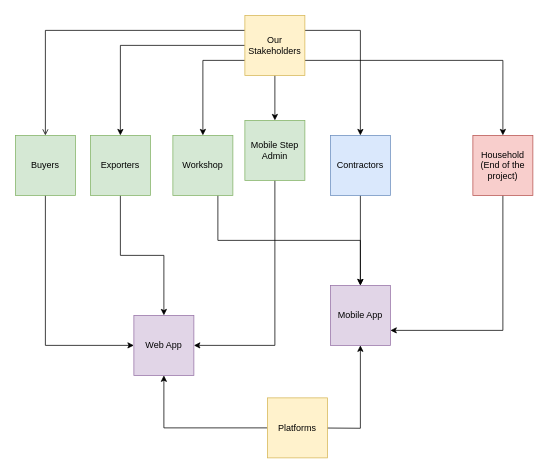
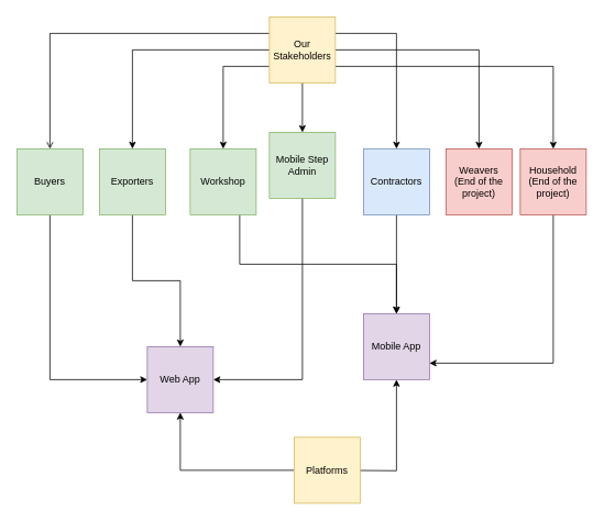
  <mxCell id="0" />
  <mxCell id="1" parent="0" />
  <mxCell id="2" style="edgeStyle=orthogonalEdgeStyle;rounded=0;orthogonalLoop=1;jettySize=auto;html=1;" edge="1" parent="1" source="9" target="13"><mxGeometry relative="1" as="geometry" /></mxCell>
  <mxCell id="3" style="edgeStyle=orthogonalEdgeStyle;rounded=0;orthogonalLoop=1;jettySize=auto;html=1;exitX=0;exitY=0.75;exitDx=0;exitDy=0;entryX=0.5;entryY=0;entryDx=0;entryDy=0;" edge="1" parent="1" source="9" target="15"><mxGeometry relative="1" as="geometry" /></mxCell>
  <mxCell id="4" style="edgeStyle=orthogonalEdgeStyle;rounded=0;orthogonalLoop=1;jettySize=auto;html=1;exitX=1;exitY=0.25;exitDx=0;exitDy=0;entryX=0.5;entryY=0;entryDx=0;entryDy=0;" edge="1" parent="1" source="9" target="20"><mxGeometry relative="1" as="geometry" /></mxCell>
+ <mxCell id="5" style="edgeStyle=orthogonalEdgeStyle;rounded=0;orthogonalLoop=1;jettySize=auto;html=1;exitX=1;exitY=0.5;exitDx=0;exitDy=0;entryX=0.5;entryY=0;entryDx=0;entryDy=0;" edge="1" parent="1" source="9" target="16"><mxGeometry relative="1" as="geometry" /></mxCell>
  <mxCell id="6" style="edgeStyle=orthogonalEdgeStyle;rounded=0;orthogonalLoop=1;jettySize=auto;html=1;exitX=1;exitY=0.75;exitDx=0;exitDy=0;entryX=0.5;entryY=0;entryDx=0;entryDy=0;" edge="1" parent="1" source="9" target="22"><mxGeometry relative="1" as="geometry" /></mxCell>
  <mxCell id="7" style="edgeStyle=orthogonalEdgeStyle;rounded=0;orthogonalLoop=1;jettySize=auto;html=1;exitX=0.5;exitY=1;exitDx=0;exitDy=0;" edge="1" parent="1" source="9" target="18"><mxGeometry relative="1" as="geometry" /></mxCell>
  <mxCell id="8" style="edgeStyle=orthogonalEdgeStyle;rounded=0;orthogonalLoop=1;jettySize=auto;html=1;exitX=0;exitY=0.25;exitDx=0;exitDy=0;entryX=0.5;entryY=0;entryDx=0;entryDy=0;endArrow=open;" edge="1" parent="1" source="9" target="11"><mxGeometry relative="1" as="geometry" /></mxCell>
  <mxCell id="9" value="Our Stakeholders" style="whiteSpace=wrap;html=1;aspect=fixed;fillColor=#fff2cc;strokeColor=#d6b656;" vertex="1" parent="1"><mxGeometry x="326" y="20" width="80" height="80" as="geometry" /></mxCell>
  <mxCell id="10" style="edgeStyle=orthogonalEdgeStyle;rounded=0;orthogonalLoop=1;jettySize=auto;html=1;exitX=0.5;exitY=1;exitDx=0;exitDy=0;entryX=0;entryY=0.5;entryDx=0;entryDy=0;" edge="1" parent="1" source="11" target="26"><mxGeometry relative="1" as="geometry" /></mxCell>
  <mxCell id="11" value="Buyers" style="whiteSpace=wrap;html=1;aspect=fixed;fillColor=#d5e8d4;strokeColor=#82b366;" vertex="1" parent="1"><mxGeometry x="20" y="180" width="80" height="80" as="geometry" /></mxCell>
  <mxCell id="12" style="edgeStyle=orthogonalEdgeStyle;rounded=0;orthogonalLoop=1;jettySize=auto;html=1;" edge="1" parent="1" source="13" target="26"><mxGeometry relative="1" as="geometry" /></mxCell>
  <mxCell id="13" value="Exporters" style="whiteSpace=wrap;html=1;aspect=fixed;fillColor=#d5e8d4;strokeColor=#82b366;" vertex="1" parent="1"><mxGeometry x="120" y="180" width="80" height="80" as="geometry" /></mxCell>
  <mxCell id="14" style="edgeStyle=orthogonalEdgeStyle;rounded=0;orthogonalLoop=1;jettySize=auto;html=1;exitX=0.75;exitY=1;exitDx=0;exitDy=0;" edge="1" parent="1" source="15" target="27"><mxGeometry relative="1" as="geometry" /></mxCell>
  <mxCell id="15" value="Workshop" style="whiteSpace=wrap;html=1;aspect=fixed;fillColor=#d5e8d4;strokeColor=#82b366;" vertex="1" parent="1"><mxGeometry x="230" y="180" width="80" height="80" as="geometry" /></mxCell>
+ <mxCell id="16" value="&lt;div&gt;Weavers&lt;/div&gt;(End of the project)" style="whiteSpace=wrap;html=1;aspect=fixed;fillColor=#f8cecc;strokeColor=#b85450;" vertex="1" parent="1"><mxGeometry x="540" y="180" width="80" height="80" as="geometry" /></mxCell>
  <mxCell id="17" style="edgeStyle=orthogonalEdgeStyle;rounded=0;orthogonalLoop=1;jettySize=auto;html=1;exitX=0.5;exitY=1;exitDx=0;exitDy=0;entryX=1;entryY=0.5;entryDx=0;entryDy=0;" edge="1" parent="1" source="18" target="26"><mxGeometry relative="1" as="geometry" /></mxCell>
  <mxCell id="18" value="Mobile Step Admin" style="whiteSpace=wrap;html=1;aspect=fixed;fillColor=#d5e8d4;strokeColor=#82b366;" vertex="1" parent="1"><mxGeometry x="326" y="160" width="80" height="80" as="geometry" /></mxCell>
  <mxCell id="19" style="edgeStyle=orthogonalEdgeStyle;rounded=0;orthogonalLoop=1;jettySize=auto;html=1;exitX=0.5;exitY=1;exitDx=0;exitDy=0;entryX=0.5;entryY=0;entryDx=0;entryDy=0;" edge="1" parent="1" source="20" target="27"><mxGeometry relative="1" as="geometry" /></mxCell>
  <mxCell id="20" value="Contractors" style="whiteSpace=wrap;html=1;aspect=fixed;fillColor=#dae8fc;strokeColor=#6c8ebf;" vertex="1" parent="1"><mxGeometry x="440" y="180" width="80" height="80" as="geometry" /></mxCell>
  <mxCell id="21" style="edgeStyle=orthogonalEdgeStyle;rounded=0;orthogonalLoop=1;jettySize=auto;html=1;exitX=0.5;exitY=1;exitDx=0;exitDy=0;entryX=1;entryY=0.75;entryDx=0;entryDy=0;" edge="1" parent="1" source="22" target="27"><mxGeometry relative="1" as="geometry" /></mxCell>
  <mxCell id="22" value="&lt;div&gt;Household&lt;/div&gt;(End of the project)" style="whiteSpace=wrap;html=1;aspect=fixed;fillColor=#f8cecc;strokeColor=#b85450;" vertex="1" parent="1"><mxGeometry x="630" y="180" width="80" height="80" as="geometry" /></mxCell>
  <mxCell id="23" style="edgeStyle=orthogonalEdgeStyle;rounded=0;orthogonalLoop=1;jettySize=auto;html=1;exitX=1;exitY=0.5;exitDx=0;exitDy=0;" edge="1" parent="1" target="27"><mxGeometry relative="1" as="geometry"><mxPoint x="406" y="570" as="sourcePoint" /></mxGeometry></mxCell>
  <mxCell id="24" style="edgeStyle=orthogonalEdgeStyle;rounded=0;orthogonalLoop=1;jettySize=auto;html=1;exitX=0;exitY=0.5;exitDx=0;exitDy=0;" edge="1" parent="1" source="25" target="26"><mxGeometry relative="1" as="geometry" /></mxCell>
  <mxCell id="25" value="Platforms" style="whiteSpace=wrap;html=1;aspect=fixed;fillColor=#fff2cc;strokeColor=#d6b656;" vertex="1" parent="1"><mxGeometry x="356" y="530" width="80" height="80" as="geometry" /></mxCell>
  <mxCell id="26" value="Web App" style="whiteSpace=wrap;html=1;aspect=fixed;fillColor=#e1d5e7;strokeColor=#9673a6;" vertex="1" parent="1"><mxGeometry x="178" y="420" width="80" height="80" as="geometry" /></mxCell>
  <mxCell id="27" value="Mobile App" style="whiteSpace=wrap;html=1;aspect=fixed;fillColor=#e1d5e7;strokeColor=#9673a6;" vertex="1" parent="1"><mxGeometry x="440" y="380" width="80" height="80" as="geometry" /></mxCell>
